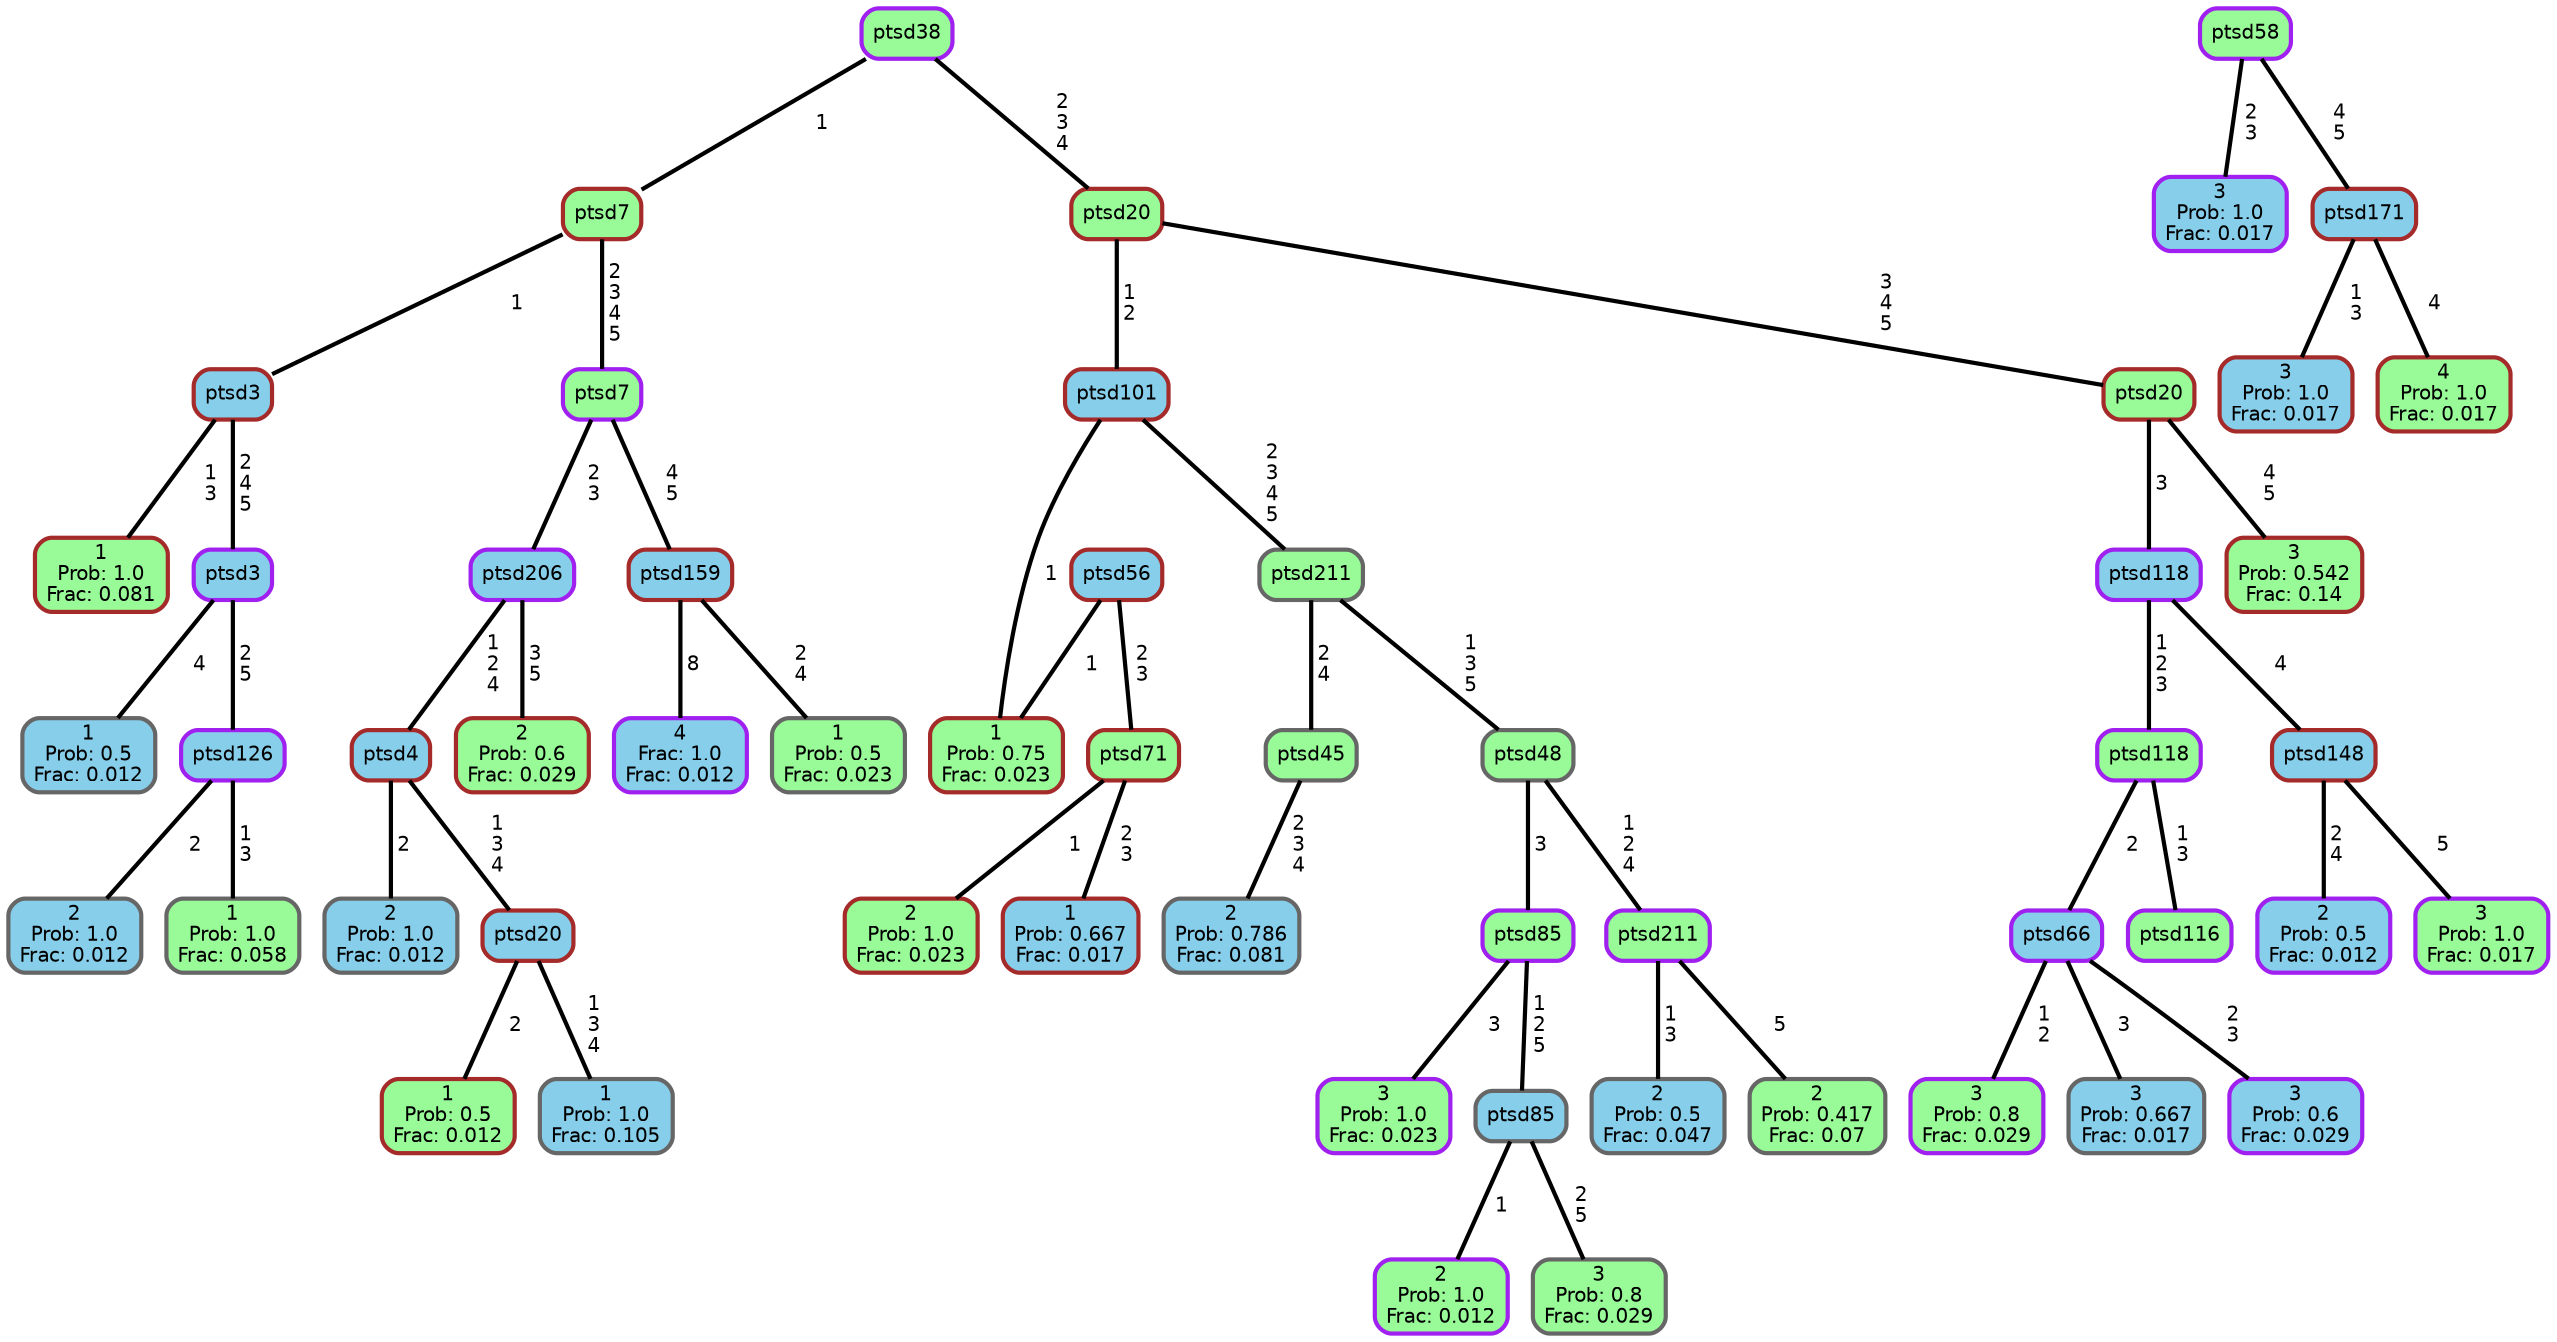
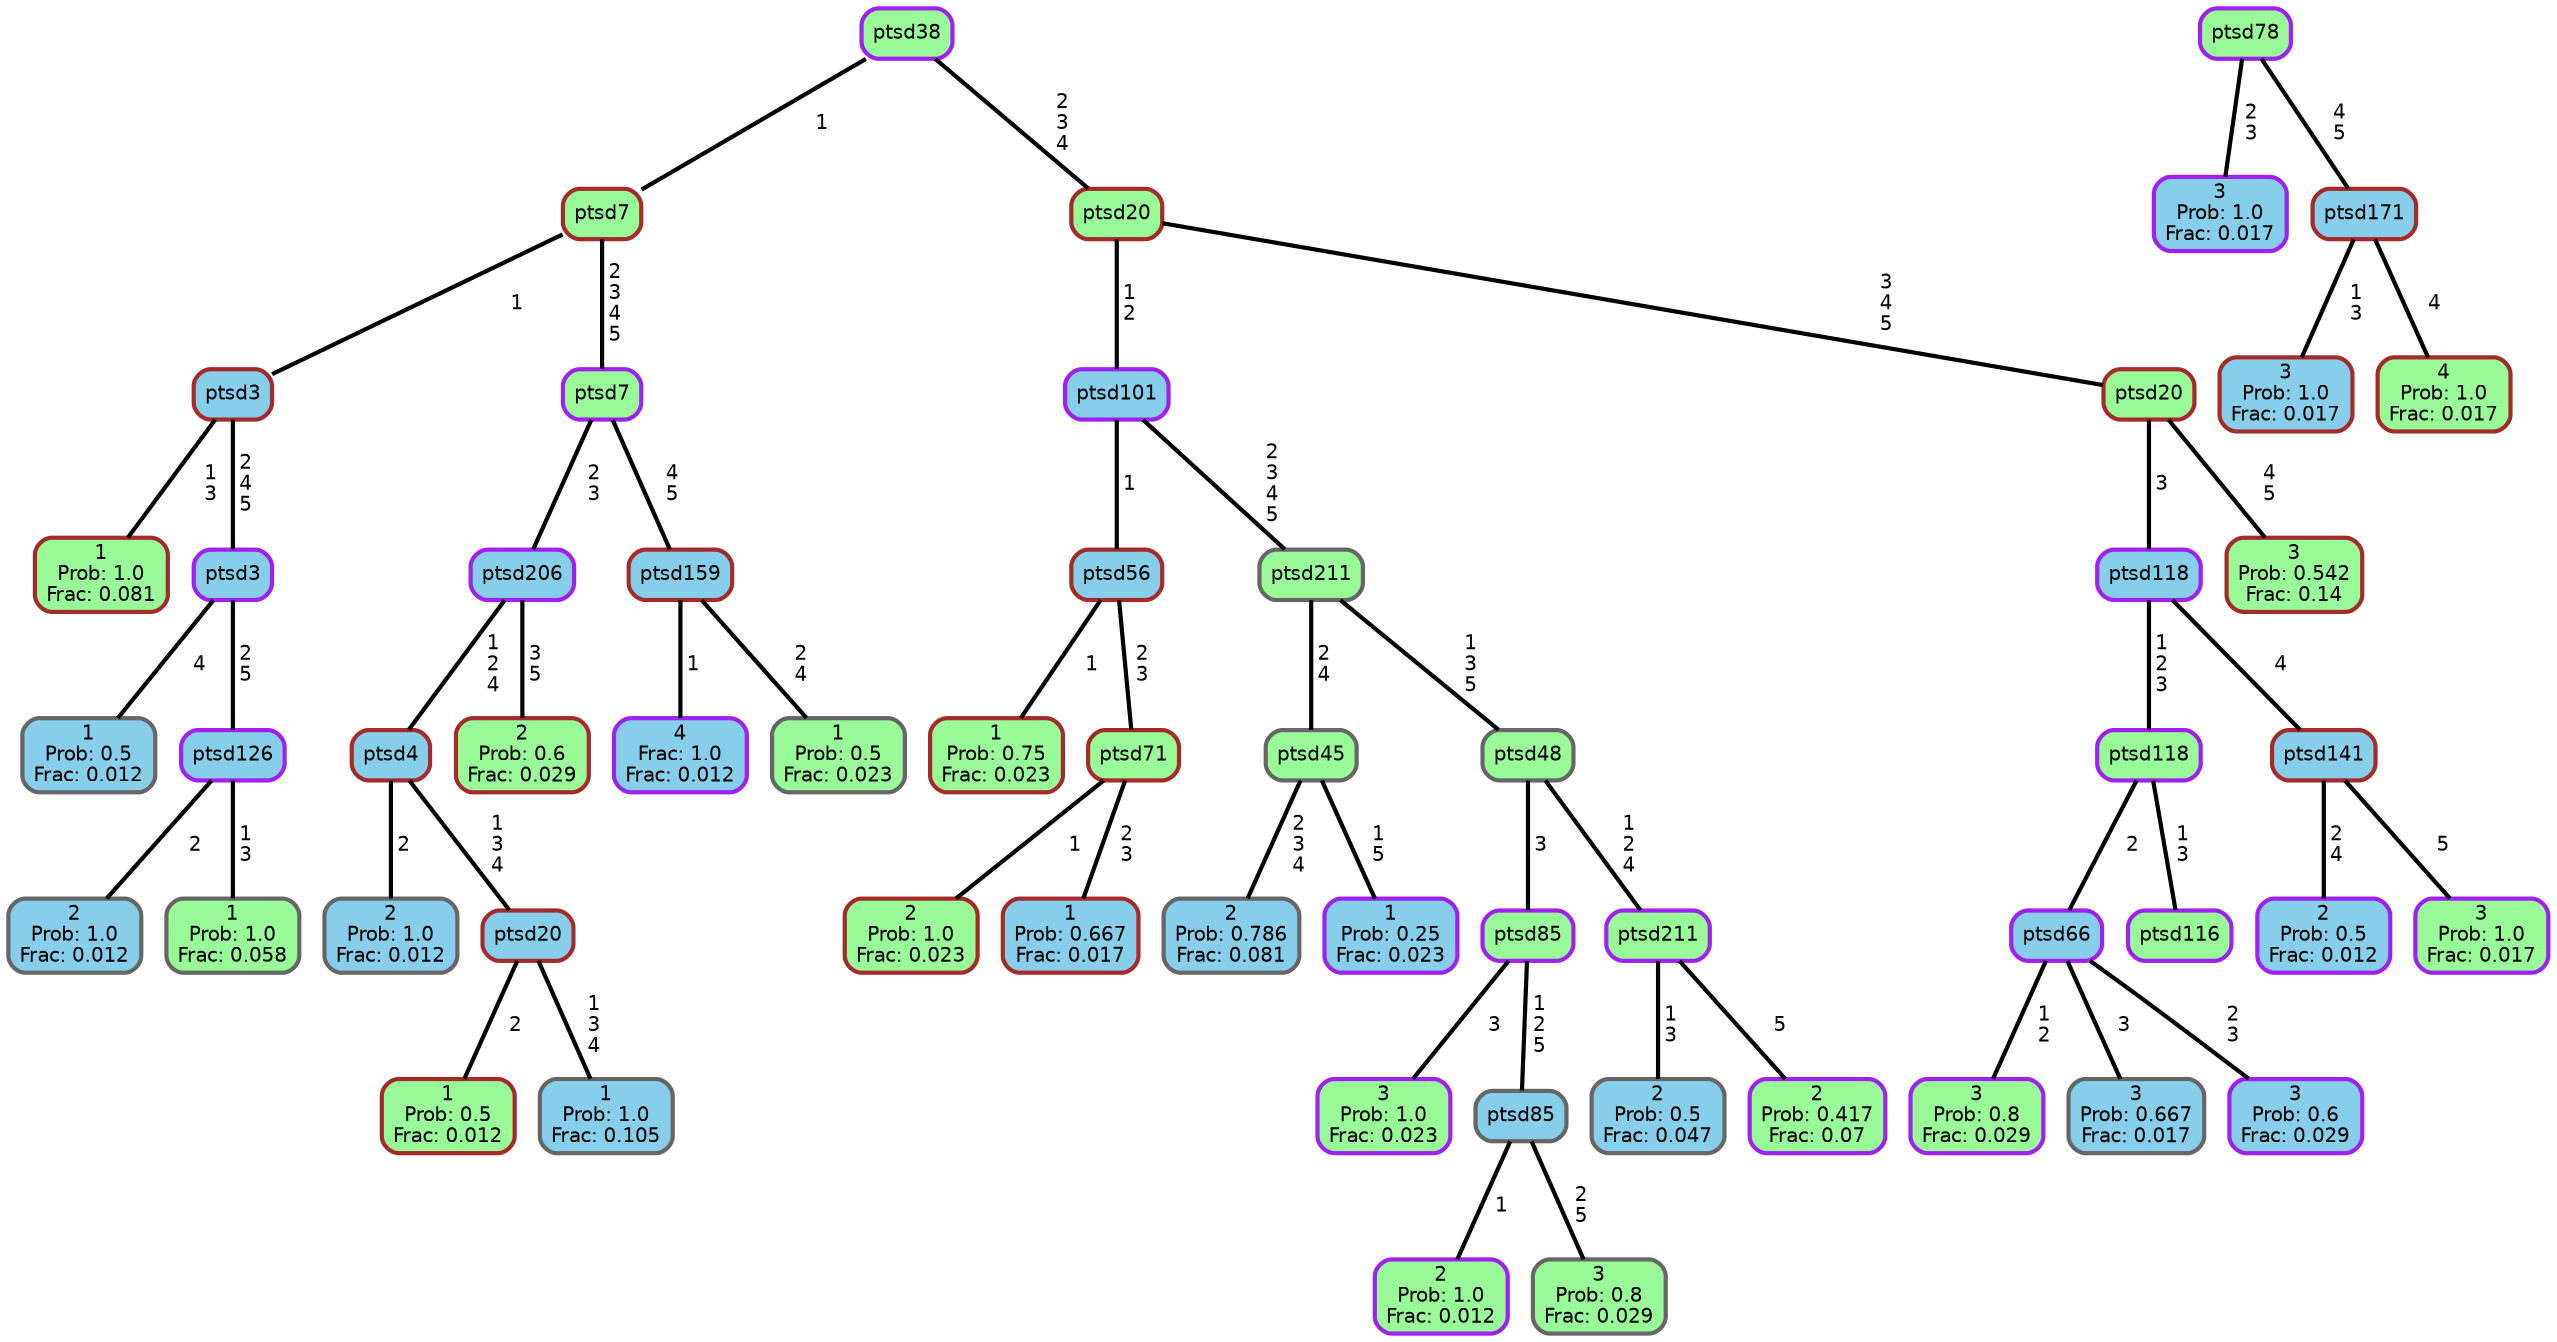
  graph {
    ranksep="0 equally"
    splines=straight
    node [color=brown fillcolor=palegreen fontcolor=black fontname=helvetica penwidth=3 shape=box style="filled, rounded"]
    edge [color=black fontname=helvetica penwidth=3]
    n1 [label="1\nProb: 1.0\nFrac: 0.081"]
    n2 [fillcolor=skyblue label=ptsd3]
    n3 [color=purple fillcolor=skyblue label=ptsd3]
    n4 [color=gray40 fillcolor=skyblue label="1\nProb: 0.5\nFrac: 0.012"]
    n5 [color=purple fillcolor=skyblue label=ptsd126]
    n6 [color=gray40 fillcolor=skyblue label="2\nProb: 1.0\nFrac: 0.012"]
    n7 [color=gray40 label="1\nProb: 1.0\nFrac: 0.058"]
    n8 [label=ptsd7]
    n9 [color=purple label=ptsd7]
    n10 [color=purple fillcolor=skyblue label=ptsd206]
    n11 [fillcolor=skyblue label=ptsd159]
    n12 [color=gray40 fillcolor=skyblue label="2\nProb: 1.0\nFrac: 0.012"]
    n13 [fillcolor=skyblue label=ptsd4]
    n14 [fillcolor=skyblue label=ptsd20]
    n15 [label="1\nProb: 0.5\nFrac: 0.012"]
    n16 [color=gray40 fillcolor=skyblue label="1\nProb: 1.0\nFrac: 0.105"]
    n17 [label="2\nProb: 0.6\nFrac: 0.029"]
    n18 [color=purple fillcolor=skyblue label="4\nFrac: 1.0\nFrac: 0.012"]
    n19 [color=gray40 label="1\nProb: 0.5\nFrac: 0.023"]
    n20 [color=purple label=ptsd38]
    n21 [label=ptsd20]
-   n22 [fillcolor=skyblue label=ptsd101]
+   n22 [color=purple fillcolor=skyblue label=ptsd101]
    n23 [label=ptsd20]
    n24 [label="1\nProb: 0.75\nFrac: 0.023"]
    n25 [fillcolor=skyblue label=ptsd56]
    n26 [label=ptsd71]
    n27 [label="2\nProb: 1.0\nFrac: 0.023"]
    n28 [fillcolor=skyblue label="1\nProb: 0.667\nFrac: 0.017"]
    n29 [color=gray40 label=ptsd211]
    n30 [color=gray40 label=ptsd45]
    n31 [color=gray40 label=ptsd48]
    n32 [color=gray40 fillcolor=skyblue label="2\nProb: 0.786\nFrac: 0.081"]
+   n33 [color=purple fillcolor=skyblue label="1\nProb: 0.25\nFrac: 0.023"]
    n34 [color=purple label=ptsd85]
    n35 [color=purple label=ptsd211]
    n36 [color=purple label="3\nProb: 1.0\nFrac: 0.023"]
    n37 [color=gray40 fillcolor=skyblue label=ptsd85]
    n38 [color=purple label="2\nProb: 1.0\nFrac: 0.012"]
    n39 [color=gray40 label="3\nProb: 0.8\nFrac: 0.029"]
    n40 [color=gray40 fillcolor=skyblue label="2\nProb: 0.5\nFrac: 0.047"]
-   n41 [color=gray40 label="2\nProb: 0.417\nFrac: 0.07"]
+   n41 [color=purple label="2\nProb: 0.417\nFrac: 0.07"]
    n42 [color=purple fillcolor=skyblue label=ptsd118]
    n43 [label="3\nProb: 0.542\nFrac: 0.14"]
    n44 [color=purple label="3\nProb: 0.8\nFrac: 0.029"]
    n45 [color=purple fillcolor=skyblue label=ptsd66]
    n46 [color=gray40 fillcolor=skyblue label="3\nProb: 0.667\nFrac: 0.017"]
    n47 [color=purple fillcolor=skyblue label="3\nProb: 0.6\nFrac: 0.029"]
    n48 [color=purple label=ptsd118]
    n49 [color=purple label=ptsd116]
-   n50 [color=purple label=ptsd58]
+   n50 [color=purple label=ptsd78]
    n51 [color=purple fillcolor=skyblue label="3\nProb: 1.0\nFrac: 0.017"]
    n52 [fillcolor=skyblue label=ptsd171]
    n53 [fillcolor=skyblue label="3\nProb: 1.0\nFrac: 0.017"]
    n54 [label="4\nProb: 1.0\nFrac: 0.017"]
-   n55 [fillcolor=skyblue label=ptsd148]
+   n55 [fillcolor=skyblue label=ptsd141]
    n56 [color=purple fillcolor=skyblue label="2\nProb: 0.5\nFrac: 0.012"]
    n57 [color=purple label="3\nProb: 1.0\nFrac: 0.017"]
    subgraph sub_1 {
      rank=same
    }
    n2 -- n1 [label=" 1\n 3"]
    n2 -- n3 [label=" 2\n 4\n 5"]
    n3 -- n4 [label=" 4"]
    n3 -- n5 [label=" 2\n 5"]
    n5 -- n6 [label=" 2"]
    n5 -- n7 [label=" 1\n 3"]
    n8 -- n2 [label=" 1"]
    n8 -- n9 [label=" 2\n 3\n 4\n 5"]
    n9 -- n10 [label=" 2\n 3"]
    n9 -- n11 [label=" 4\n 5"]
    n10 -- n13 [label=" 1\n 2\n 4"]
    n10 -- n17 [label=" 3\n 5"]
-   n11 -- n18 [label=" 8"]
+   n11 -- n18 [label=" 1"]
    n11 -- n19 [label=" 2\n 4"]
    n13 -- n12 [label=" 2"]
    n13 -- n14 [label=" 1\n 3\n 4"]
    n14 -- n15 [label=" 2"]
    n14 -- n16 [label=" 1\n 3\n 4"]
    n20 -- n8 [label=" 1"]
    n20 -- n21 [label=" 2\n 3\n 4"]
    n21 -- n22 [label=" 1\n 2"]
    n21 -- n23 [label=" 3\n 4\n 5"]
-   n22 -- n24 [label=" 1"]
+   n22 -- n25 [label=" 1"]
    n22 -- n29 [label=" 2\n 3\n 4\n 5"]
    n23 -- n42 [label=" 3"]
    n23 -- n43 [label=" 4\n 5"]
    n25 -- n24 [label=" 1"]
    n25 -- n26 [label=" 2\n 3"]
    n26 -- n27 [label=" 1"]
    n26 -- n28 [label=" 2\n 3"]
    n29 -- n30 [label=" 2\n 4"]
    n29 -- n31 [label=" 1\n 3\n 5"]
    n30 -- n32 [label=" 2\n 3\n 4"]
+   n30 -- n33 [label=" 1\n 5"]
    n31 -- n34 [label=" 3"]
    n31 -- n35 [label=" 1\n 2\n 4"]
    n34 -- n36 [label=" 3"]
    n34 -- n37 [label=" 1\n 2\n 5"]
    n35 -- n40 [label=" 1\n 3"]
    n35 -- n41 [label=" 5"]
    n37 -- n38 [label=" 1"]
    n37 -- n39 [label=" 2\n 5"]
    n42 -- n48 [label=" 1\n 2\n 3"]
    n42 -- n55 [label=" 4"]
    n45 -- n44 [label=" 1\n 2"]
    n45 -- n46 [label=" 3"]
    n45 -- n47 [label=" 2\n 3"]
    n48 -- n45 [label=" 2"]
    n48 -- n49 [label=" 1\n 3"]
    n50 -- n51 [label=" 2\n 3"]
    n50 -- n52 [label=" 4\n 5"]
    n52 -- n53 [label=" 1\n 3"]
    n52 -- n54 [label=" 4"]
    n55 -- n56 [label=" 2\n 4"]
    n55 -- n57 [label=" 5"]
  }
